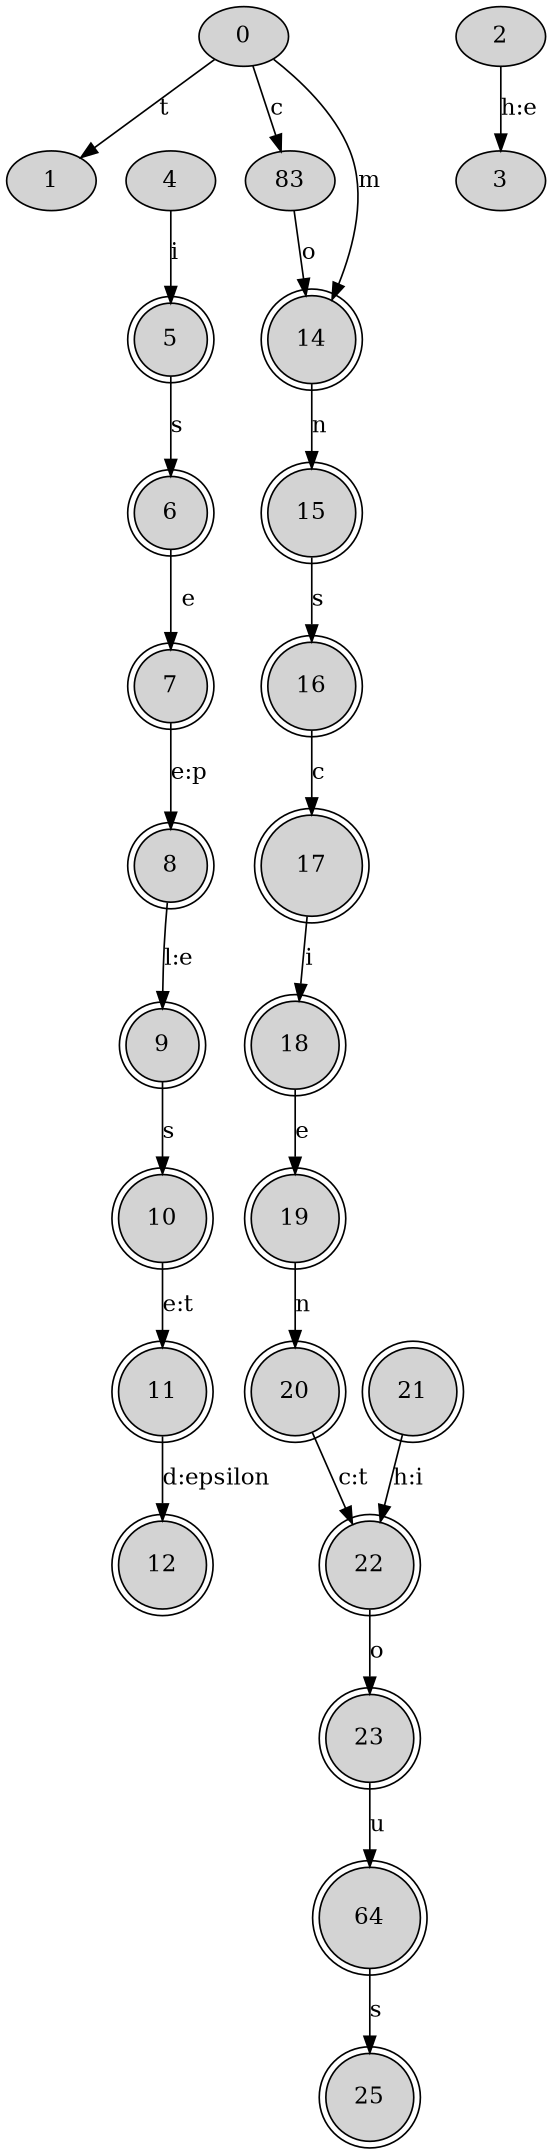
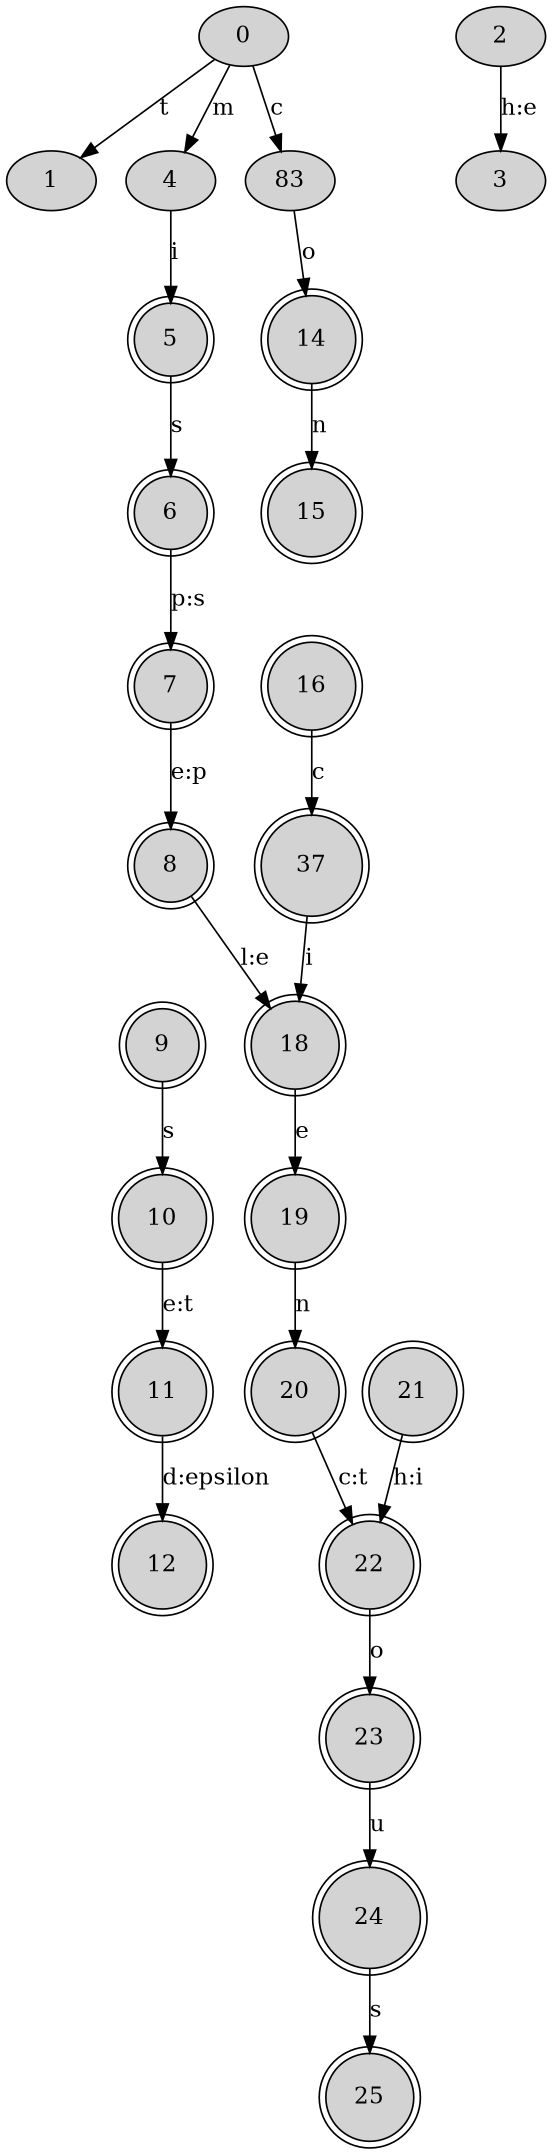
  digraph {
    rankdir=TB
    node [style=filled shape=doublecircle]
    0 [shape=""]
    1 [shape=""]
    4 [shape=""]
    n4 [label=83 shape=""]
    5
    14
    2 [shape=""]
    3 [shape=""]
    6
    15
    7
    8
    9
    10
    11
    12
    16
-   17
+   17 [label=37]
    18
    19
    20
    22
    21
    23
-   24 [label=64]
+   24
    25
    0 -> 1 [label="t "]
-   0 -> 14 [label="m "]
+   0 -> 4 [label="m "]
    0 -> n4 [label="c "]
    4 -> 5 [label="i "]
    n4 -> 14 [label="o "]
    5 -> 6 [label="s "]
    14 -> 15 [label="n "]
    2 -> 3 [label="h:e "]
-   6 -> 7 [label="e "]
-   15 -> 16 [label="s "]
+   6 -> 7 [label="p:s "]
    7 -> 8 [label="e:p "]
-   8 -> 9 [label="l:e "]
+   8 -> 18 [label="l:e "]
    9 -> 10 [label="s "]
    10 -> 11 [label="e:t "]
    11 -> 12 [label="d:\epsilon "]
    16 -> 17 [label="c "]
    17 -> 18 [label="i "]
    18 -> 19 [label="e "]
    19 -> 20 [label="n "]
    20 -> 22 [label="c:t "]
    22 -> 23 [label="o "]
    21 -> 22 [label="h:i "]
    23 -> 24 [label="u "]
    24 -> 25 [label="s "]
  }
